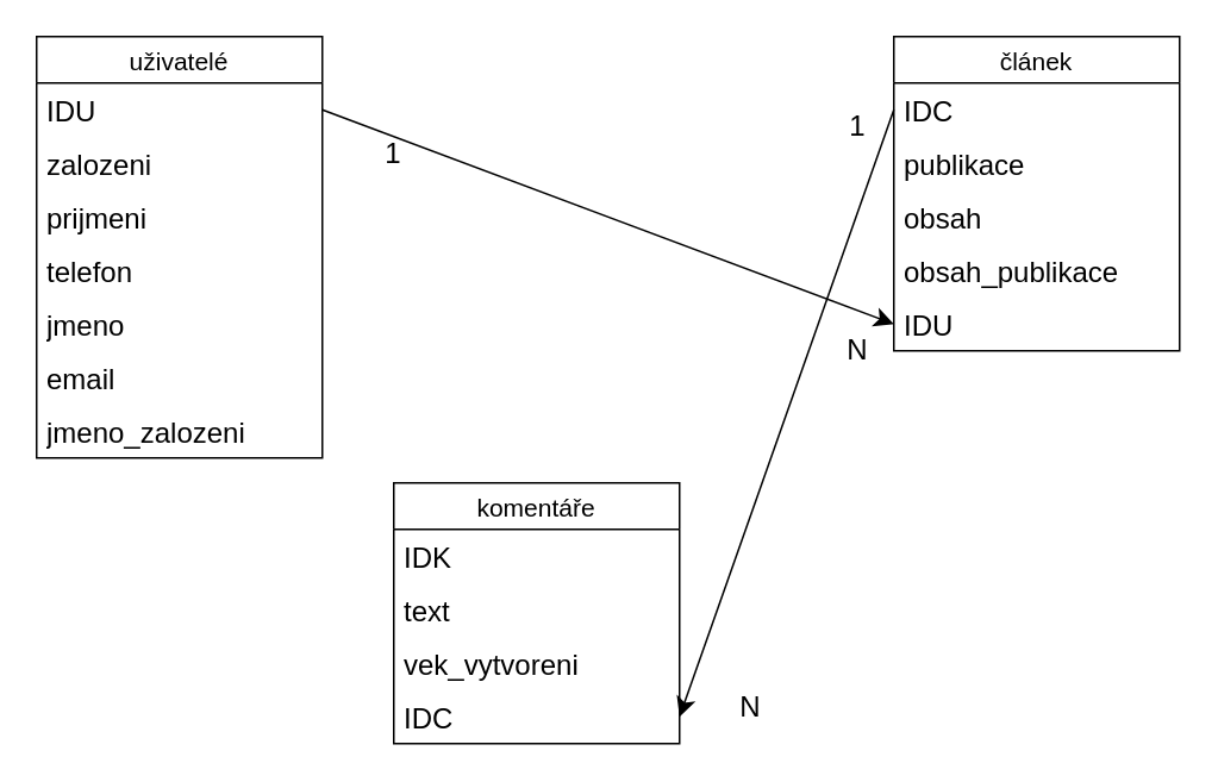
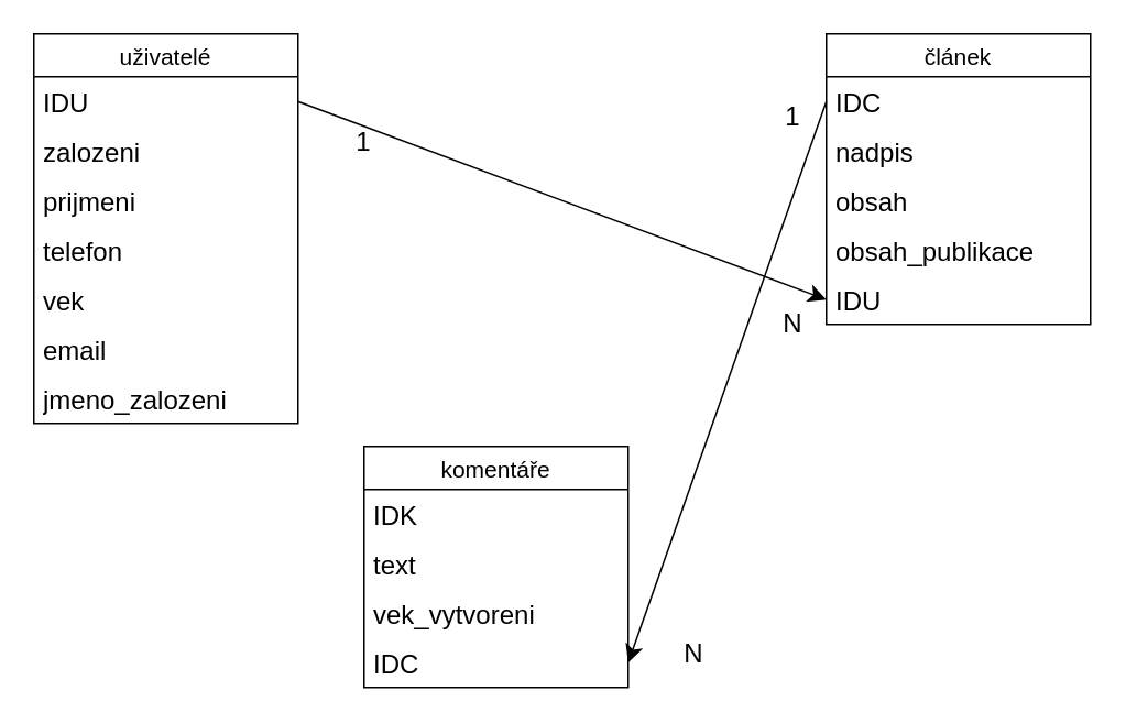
  <mxCell id="0" />
  <mxCell id="1" parent="0" />
  <mxCell id="2" value="článek" style="swimlane;fontStyle=0;childLayout=stackLayout;horizontal=1;startSize=26;horizontalStack=0;resizeParent=1;resizeParentMax=0;resizeLast=0;collapsible=1;marginBottom=0;align=center;fontSize=14;" vertex="1" parent="1"><mxGeometry x="500" y="20" width="160" height="176" as="geometry" /></mxCell>
  <mxCell id="3" value="IDC" style="text;strokeColor=none;fillColor=none;spacingLeft=4;spacingRight=4;overflow=hidden;rotatable=0;points=[[0,0.5],[1,0.5]];portConstraint=eastwest;fontSize=16;whiteSpace=wrap;html=1;" vertex="1" parent="2"><mxGeometry y="26" width="160" height="30" as="geometry" /></mxCell>
- <mxCell id="4" value="publikace" style="text;strokeColor=none;fillColor=none;spacingLeft=4;spacingRight=4;overflow=hidden;rotatable=0;points=[[0,0.5],[1,0.5]];portConstraint=eastwest;fontSize=16;whiteSpace=wrap;html=1;" vertex="1" parent="2"><mxGeometry y="56" width="160" height="30" as="geometry" /></mxCell>
+ <mxCell id="4" value="nadpis" style="text;strokeColor=none;fillColor=none;spacingLeft=4;spacingRight=4;overflow=hidden;rotatable=0;points=[[0,0.5],[1,0.5]];portConstraint=eastwest;fontSize=16;whiteSpace=wrap;html=1;" vertex="1" parent="2"><mxGeometry y="56" width="160" height="30" as="geometry" /></mxCell>
  <mxCell id="5" value="obsah" style="text;strokeColor=none;fillColor=none;spacingLeft=4;spacingRight=4;overflow=hidden;rotatable=0;points=[[0,0.5],[1,0.5]];portConstraint=eastwest;fontSize=16;whiteSpace=wrap;html=1;" vertex="1" parent="2"><mxGeometry y="86" width="160" height="30" as="geometry" /></mxCell>
  <mxCell id="6" value="obsah_publikace" style="text;strokeColor=none;fillColor=none;spacingLeft=4;spacingRight=4;overflow=hidden;rotatable=0;points=[[0,0.5],[1,0.5]];portConstraint=eastwest;fontSize=16;whiteSpace=wrap;html=1;" vertex="1" parent="2"><mxGeometry y="116" width="160" height="30" as="geometry" /></mxCell>
  <mxCell id="7" value="IDU" style="text;strokeColor=none;fillColor=none;spacingLeft=4;spacingRight=4;overflow=hidden;rotatable=0;points=[[0,0.5],[1,0.5]];portConstraint=eastwest;fontSize=16;whiteSpace=wrap;html=1;" vertex="1" parent="2"><mxGeometry y="146" width="160" height="30" as="geometry" /></mxCell>
  <mxCell id="8" value="uživatelé" style="swimlane;fontStyle=0;childLayout=stackLayout;horizontal=1;startSize=26;horizontalStack=0;resizeParent=1;resizeParentMax=0;resizeLast=0;collapsible=1;marginBottom=0;align=center;fontSize=14;" vertex="1" parent="1"><mxGeometry x="20" y="20" width="160" height="236" as="geometry" /></mxCell>
  <mxCell id="9" value="IDU" style="text;strokeColor=none;fillColor=none;spacingLeft=4;spacingRight=4;overflow=hidden;rotatable=0;points=[[0,0.5],[1,0.5]];portConstraint=eastwest;fontSize=16;whiteSpace=wrap;html=1;" vertex="1" parent="8"><mxGeometry y="26" width="160" height="30" as="geometry" /></mxCell>
  <mxCell id="10" value="zalozeni" style="text;strokeColor=none;fillColor=none;spacingLeft=4;spacingRight=4;overflow=hidden;rotatable=0;points=[[0,0.5],[1,0.5]];portConstraint=eastwest;fontSize=16;whiteSpace=wrap;html=1;" vertex="1" parent="8"><mxGeometry y="56" width="160" height="30" as="geometry" /></mxCell>
  <mxCell id="11" value="prijmeni" style="text;strokeColor=none;fillColor=none;spacingLeft=4;spacingRight=4;overflow=hidden;rotatable=0;points=[[0,0.5],[1,0.5]];portConstraint=eastwest;fontSize=16;whiteSpace=wrap;html=1;" vertex="1" parent="8"><mxGeometry y="86" width="160" height="30" as="geometry" /></mxCell>
  <mxCell id="12" value="telefon" style="text;strokeColor=none;fillColor=none;spacingLeft=4;spacingRight=4;overflow=hidden;rotatable=0;points=[[0,0.5],[1,0.5]];portConstraint=eastwest;fontSize=16;whiteSpace=wrap;html=1;" vertex="1" parent="8"><mxGeometry y="116" width="160" height="30" as="geometry" /></mxCell>
- <mxCell id="13" value="jmeno" style="text;strokeColor=none;fillColor=none;spacingLeft=4;spacingRight=4;overflow=hidden;rotatable=0;points=[[0,0.5],[1,0.5]];portConstraint=eastwest;fontSize=16;whiteSpace=wrap;html=1;" vertex="1" parent="8"><mxGeometry y="146" width="160" height="30" as="geometry" /></mxCell>
+ <mxCell id="13" value="vek" style="text;strokeColor=none;fillColor=none;spacingLeft=4;spacingRight=4;overflow=hidden;rotatable=0;points=[[0,0.5],[1,0.5]];portConstraint=eastwest;fontSize=16;whiteSpace=wrap;html=1;" vertex="1" parent="8"><mxGeometry y="146" width="160" height="30" as="geometry" /></mxCell>
  <mxCell id="14" value="email" style="text;strokeColor=none;fillColor=none;spacingLeft=4;spacingRight=4;overflow=hidden;rotatable=0;points=[[0,0.5],[1,0.5]];portConstraint=eastwest;fontSize=16;whiteSpace=wrap;html=1;" vertex="1" parent="8"><mxGeometry y="176" width="160" height="30" as="geometry" /></mxCell>
  <mxCell id="15" value="jmeno_zalozeni" style="text;strokeColor=none;fillColor=none;spacingLeft=4;spacingRight=4;overflow=hidden;rotatable=0;points=[[0,0.5],[1,0.5]];portConstraint=eastwest;fontSize=16;whiteSpace=wrap;html=1;" vertex="1" parent="8"><mxGeometry y="206" width="160" height="30" as="geometry" /></mxCell>
  <mxCell id="16" value="komentáře" style="swimlane;fontStyle=0;childLayout=stackLayout;horizontal=1;startSize=26;horizontalStack=0;resizeParent=1;resizeParentMax=0;resizeLast=0;collapsible=1;marginBottom=0;align=center;fontSize=14;" vertex="1" parent="1"><mxGeometry x="220" y="270" width="160" height="146" as="geometry" /></mxCell>
  <mxCell id="17" value="IDK" style="text;strokeColor=none;fillColor=none;spacingLeft=4;spacingRight=4;overflow=hidden;rotatable=0;points=[[0,0.5],[1,0.5]];portConstraint=eastwest;fontSize=16;whiteSpace=wrap;html=1;" vertex="1" parent="16"><mxGeometry y="26" width="160" height="30" as="geometry" /></mxCell>
  <mxCell id="18" value="text" style="text;strokeColor=none;fillColor=none;spacingLeft=4;spacingRight=4;overflow=hidden;rotatable=0;points=[[0,0.5],[1,0.5]];portConstraint=eastwest;fontSize=16;whiteSpace=wrap;html=1;" vertex="1" parent="16"><mxGeometry y="56" width="160" height="30" as="geometry" /></mxCell>
  <mxCell id="19" value="vek_vytvoreni" style="text;strokeColor=none;fillColor=none;spacingLeft=4;spacingRight=4;overflow=hidden;rotatable=0;points=[[0,0.5],[1,0.5]];portConstraint=eastwest;fontSize=16;whiteSpace=wrap;html=1;" vertex="1" parent="16"><mxGeometry y="86" width="160" height="30" as="geometry" /></mxCell>
  <mxCell id="20" value="IDC" style="text;strokeColor=none;fillColor=none;spacingLeft=4;spacingRight=4;overflow=hidden;rotatable=0;points=[[0,0.5],[1,0.5]];portConstraint=eastwest;fontSize=16;whiteSpace=wrap;html=1;" vertex="1" parent="16"><mxGeometry y="116" width="160" height="30" as="geometry" /></mxCell>
  <mxCell id="21" style="edgeStyle=none;curved=1;rounded=0;orthogonalLoop=1;jettySize=auto;html=1;entryX=0;entryY=0.5;entryDx=0;entryDy=0;fontSize=12;startSize=8;endSize=8;exitX=1;exitY=0.5;exitDx=0;exitDy=0;" edge="1" parent="1" source="9" target="7"><mxGeometry relative="1" as="geometry" /></mxCell>
  <mxCell id="22" style="edgeStyle=none;curved=1;rounded=0;orthogonalLoop=1;jettySize=auto;html=1;entryX=1;entryY=0.5;entryDx=0;entryDy=0;fontSize=12;startSize=8;endSize=8;exitX=0;exitY=0.5;exitDx=0;exitDy=0;" edge="1" parent="1" source="3" target="20"><mxGeometry relative="1" as="geometry" /></mxCell>
  <mxCell id="23" value="1" style="text;html=1;strokeColor=none;fillColor=none;align=center;verticalAlign=middle;whiteSpace=wrap;rounded=0;fontSize=16;" vertex="1" parent="1"><mxGeometry x="190" y="70" width="60" height="30" as="geometry" /></mxCell>
  <mxCell id="24" value="N" style="text;html=1;strokeColor=none;fillColor=none;align=center;verticalAlign=middle;whiteSpace=wrap;rounded=0;fontSize=16;" vertex="1" parent="1"><mxGeometry x="450" y="180" width="60" height="30" as="geometry" /></mxCell>
  <mxCell id="25" value="1" style="text;html=1;strokeColor=none;fillColor=none;align=center;verticalAlign=middle;whiteSpace=wrap;rounded=0;fontSize=16;" vertex="1" parent="1"><mxGeometry x="450" y="55" width="60" height="30" as="geometry" /></mxCell>
  <mxCell id="26" value="N" style="text;html=1;strokeColor=none;fillColor=none;align=center;verticalAlign=middle;whiteSpace=wrap;rounded=0;fontSize=16;" vertex="1" parent="1"><mxGeometry x="390" y="380" width="60" height="30" as="geometry" /></mxCell>
